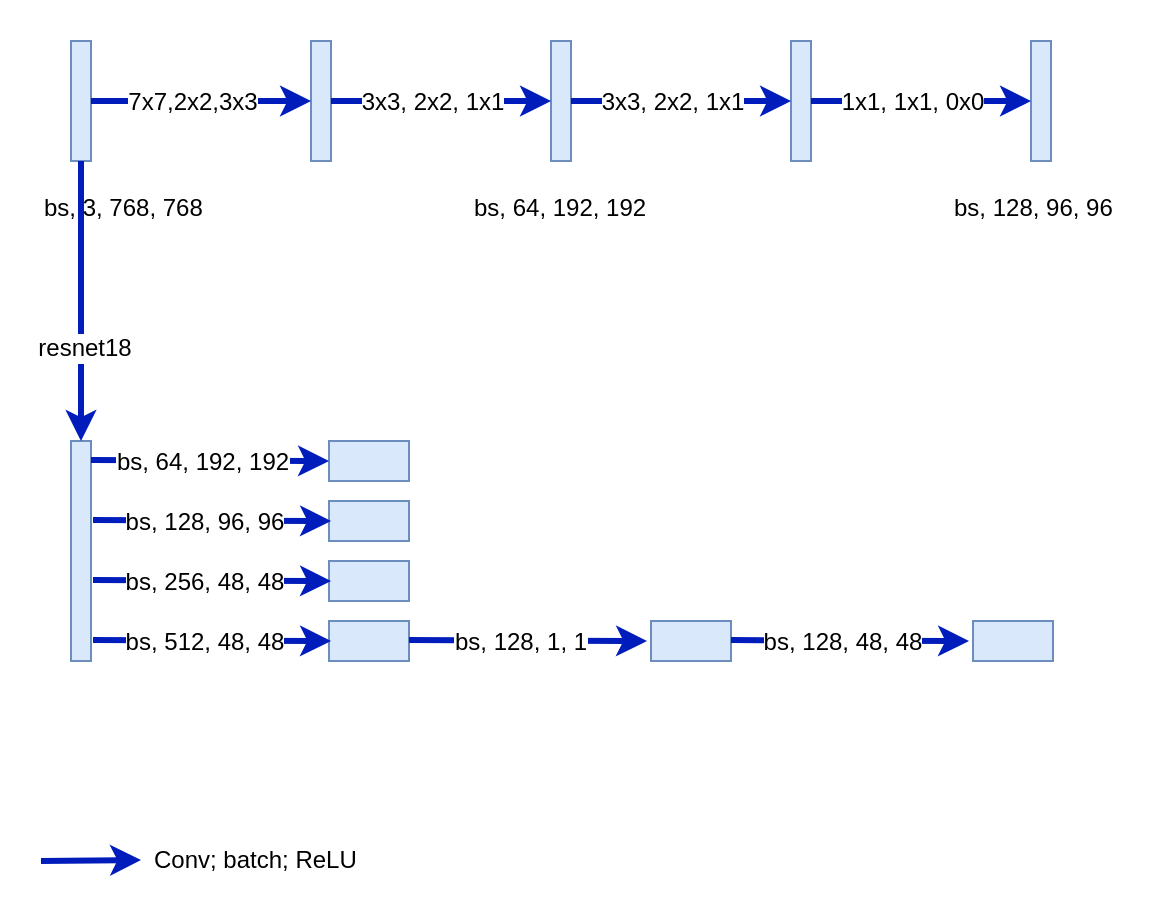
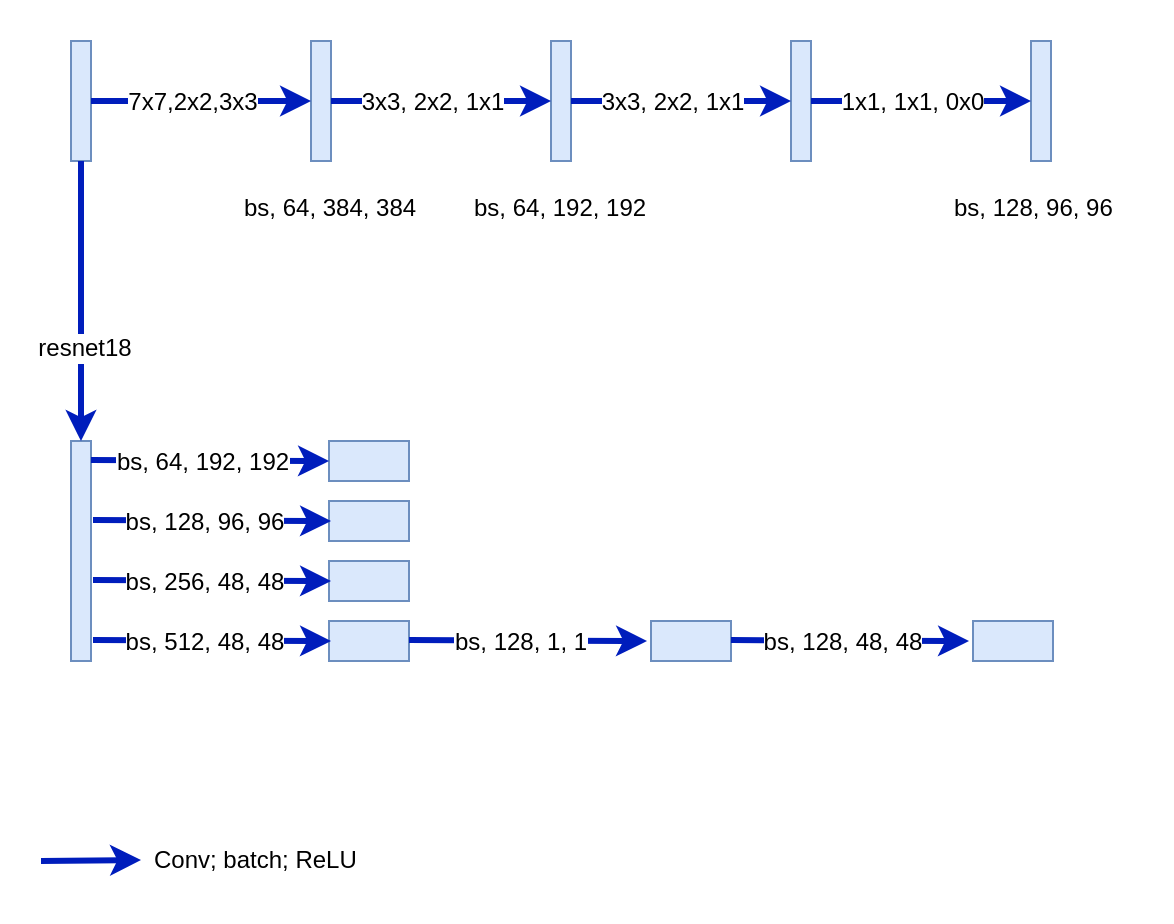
  <mxCell id="0" />
  <mxCell id="1" parent="0" />
  <mxCell id="2" value="" style="rounded=0;whiteSpace=wrap;html=1;fillColor=#dae8fc;strokeColor=#6c8ebf;" parent="1" vertex="1"><mxGeometry x="35" y="20" width="10" height="60" as="geometry" /></mxCell>
- <mxCell id="3" value="bs, 3, 768, 768" style="text;html=1;" parent="1" vertex="1"><mxGeometry x="20" y="90" width="90" height="30" as="geometry" /></mxCell>
  <mxCell id="4" value="&lt;span style=&quot;color: rgba(0 , 0 , 0 , 0) ; font-family: monospace ; font-size: 0px&quot;&gt;%3CmxGraphModel%3E%3Croot%3E%3CmxCell%20id%3D%220%22%2F%3E%3CmxCell%20id%3D%221%22%20parent%3D%220%22%2F%3E%3CmxCell%20id%3D%222%22%20value%3D%22%22%20style%3D%22endArrow%3Dclassic%3Bhtml%3D1%3BfillColor%3D%230050ef%3BstrokeColor%3D%23001DBC%3BjumpSize%3D10%3BstartFill%3D0%3BstartArrow%3Dnone%3BstrokeWidth%3D3%3BexitX%3D1%3BexitY%3D0.5%3BexitDx%3D0%3BexitDy%3D0%3BentryX%3D0%3BentryY%3D0.5%3BentryDx%3D0%3BentryDy%3D0%3B%22%20edge%3D%221%22%20parent%3D%221%22%3E%3CmxGeometry%20width%3D%2250%22%20height%3D%2250%22%20relative%3D%221%22%20as%3D%22geometry%22%3E%3CmxPoint%20x%3D%22101%22%20y%3D%2249.5%22%20as%3D%22sourcePoint%22%2F%3E%3CmxPoint%20x%3D%221270%22%20y%3D%2249%22%20as%3D%22targetPoint%22%2F%3E%3C%2FmxGeometry%3E%3C%2FmxCell%3E%3C%2Froot%3E%3C%2FmxGraphModel%3E&lt;/span&gt;" style="text;html=1;resizable=0;points=[];autosize=1;align=left;verticalAlign=top;spacingTop=-4;" parent="1" vertex="1"><mxGeometry x="276" y="290" width="20" height="20" as="geometry" /></mxCell>
  <mxCell id="5" value="" style="endArrow=classic;html=1;fillColor=#0050ef;strokeColor=#001DBC;jumpSize=10;startFill=0;startArrow=none;strokeWidth=3;exitX=1;exitY=0.5;exitDx=0;exitDy=0;" parent="1" edge="1"><mxGeometry width="50" height="50" relative="1" as="geometry"><mxPoint x="20" y="430" as="sourcePoint" /><mxPoint x="70" y="429.5" as="targetPoint" /></mxGeometry></mxCell>
  <mxCell id="6" value="Conv; batch; ReLU" style="text;html=1;resizable=0;points=[];autosize=1;align=left;verticalAlign=top;spacingTop=-4;" parent="1" vertex="1"><mxGeometry x="75" y="420" width="120" height="20" as="geometry" /></mxCell>
  <mxCell id="7" value="" style="rounded=0;whiteSpace=wrap;html=1;fillColor=#dae8fc;strokeColor=#6c8ebf;" parent="1" vertex="1"><mxGeometry x="155" y="20" width="10" height="60" as="geometry" /></mxCell>
+ <mxCell id="8" value="bs, 64, 384, 384" style="text;html=1;" parent="1" vertex="1"><mxGeometry x="120" y="90" width="90" height="30" as="geometry" /></mxCell>
  <mxCell id="9" value="" style="endArrow=classic;html=1;fillColor=#0050ef;strokeColor=#001DBC;jumpSize=10;startFill=0;startArrow=none;strokeWidth=3;exitX=1;exitY=0.5;exitDx=0;exitDy=0;entryX=0;entryY=0.5;entryDx=0;entryDy=0;" parent="1" source="2" target="7" edge="1"><mxGeometry width="50" height="50" relative="1" as="geometry"><mxPoint x="65" y="49.5" as="sourcePoint" /><mxPoint x="115" y="49" as="targetPoint" /></mxGeometry></mxCell>
  <mxCell id="10" value="7x7,2x2,3x3" style="text;html=1;resizable=0;points=[];align=center;verticalAlign=middle;labelBackgroundColor=#ffffff;" parent="9" vertex="1" connectable="0"><mxGeometry x="-0.333" y="1" relative="1" as="geometry"><mxPoint x="13" y="1" as="offset" /></mxGeometry></mxCell>
  <mxCell id="11" value="" style="rounded=0;whiteSpace=wrap;html=1;fillColor=#dae8fc;strokeColor=#6c8ebf;" parent="1" vertex="1"><mxGeometry x="275" y="20" width="10" height="60" as="geometry" /></mxCell>
  <mxCell id="12" value="" style="endArrow=classic;html=1;fillColor=#0050ef;strokeColor=#001DBC;jumpSize=10;startFill=0;startArrow=none;strokeWidth=3;exitX=1;exitY=0.5;exitDx=0;exitDy=0;entryX=0;entryY=0.5;entryDx=0;entryDy=0;" parent="1" edge="1"><mxGeometry width="50" height="50" relative="1" as="geometry"><mxPoint x="165" y="50" as="sourcePoint" /><mxPoint x="275" y="50" as="targetPoint" /></mxGeometry></mxCell>
  <mxCell id="13" value="3x3, 2x2, 1x1" style="text;html=1;resizable=0;points=[];align=center;verticalAlign=middle;labelBackgroundColor=#ffffff;" parent="12" vertex="1" connectable="0"><mxGeometry x="-0.333" y="1" relative="1" as="geometry"><mxPoint x="13" y="1" as="offset" /></mxGeometry></mxCell>
  <mxCell id="14" value="" style="rounded=0;whiteSpace=wrap;html=1;fillColor=#dae8fc;strokeColor=#6c8ebf;" parent="1" vertex="1"><mxGeometry x="395" y="20" width="10" height="60" as="geometry" /></mxCell>
  <mxCell id="15" value="" style="endArrow=classic;html=1;fillColor=#0050ef;strokeColor=#001DBC;jumpSize=10;startFill=0;startArrow=none;strokeWidth=3;exitX=1;exitY=0.5;exitDx=0;exitDy=0;entryX=0;entryY=0.5;entryDx=0;entryDy=0;" parent="1" edge="1"><mxGeometry width="50" height="50" relative="1" as="geometry"><mxPoint x="285" y="50" as="sourcePoint" /><mxPoint x="395" y="50" as="targetPoint" /></mxGeometry></mxCell>
  <mxCell id="16" value="3x3, 2x2, 1x1" style="text;html=1;resizable=0;points=[];align=center;verticalAlign=middle;labelBackgroundColor=#ffffff;" parent="15" vertex="1" connectable="0"><mxGeometry x="-0.333" y="1" relative="1" as="geometry"><mxPoint x="13" y="1" as="offset" /></mxGeometry></mxCell>
  <mxCell id="17" value="bs, 64, 192, 192" style="text;html=1;" parent="1" vertex="1"><mxGeometry x="235" y="90" width="90" height="30" as="geometry" /></mxCell>
  <mxCell id="18" value="" style="rounded=0;whiteSpace=wrap;html=1;fillColor=#dae8fc;strokeColor=#6c8ebf;" parent="1" vertex="1"><mxGeometry x="515" y="20" width="10" height="60" as="geometry" /></mxCell>
  <mxCell id="19" value="" style="endArrow=classic;html=1;fillColor=#0050ef;strokeColor=#001DBC;jumpSize=10;startFill=0;startArrow=none;strokeWidth=3;exitX=1;exitY=0.5;exitDx=0;exitDy=0;entryX=0;entryY=0.5;entryDx=0;entryDy=0;" parent="1" edge="1"><mxGeometry width="50" height="50" relative="1" as="geometry"><mxPoint x="405" y="50" as="sourcePoint" /><mxPoint x="515" y="50" as="targetPoint" /></mxGeometry></mxCell>
  <mxCell id="20" value="1x1, 1x1, 0x0" style="text;html=1;resizable=0;points=[];align=center;verticalAlign=middle;labelBackgroundColor=#ffffff;" parent="19" vertex="1" connectable="0"><mxGeometry x="-0.333" y="1" relative="1" as="geometry"><mxPoint x="13" y="1" as="offset" /></mxGeometry></mxCell>
  <mxCell id="21" value="bs, 128, 96, 96" style="text;html=1;" parent="1" vertex="1"><mxGeometry x="475" y="90" width="90" height="30" as="geometry" /></mxCell>
  <mxCell id="22" value="" style="rounded=0;whiteSpace=wrap;html=1;fillColor=#dae8fc;strokeColor=#6c8ebf;" parent="1" vertex="1"><mxGeometry x="35" y="220" width="10" height="110" as="geometry" /></mxCell>
  <mxCell id="23" value="" style="endArrow=classic;html=1;fillColor=#0050ef;strokeColor=#001DBC;jumpSize=10;startFill=0;startArrow=none;strokeWidth=3;exitX=0.5;exitY=1;exitDx=0;exitDy=0;entryX=0.5;entryY=0;entryDx=0;entryDy=0;" parent="1" source="2" target="22" edge="1"><mxGeometry width="50" height="50" relative="1" as="geometry"><mxPoint x="65" y="270.5" as="sourcePoint" /><mxPoint x="43" y="170" as="targetPoint" /></mxGeometry></mxCell>
  <mxCell id="24" value="resnet18" style="text;html=1;resizable=0;points=[];align=center;verticalAlign=middle;labelBackgroundColor=#ffffff;" parent="23" vertex="1" connectable="0"><mxGeometry x="0.333" y="1" relative="1" as="geometry"><mxPoint as="offset" /></mxGeometry></mxCell>
  <mxCell id="25" value="" style="rounded=0;whiteSpace=wrap;html=1;fillColor=#dae8fc;strokeColor=#6c8ebf;" parent="1" vertex="1"><mxGeometry x="164" y="220" width="40" height="20" as="geometry" /></mxCell>
  <mxCell id="26" value="" style="rounded=0;whiteSpace=wrap;html=1;fillColor=#dae8fc;strokeColor=#6c8ebf;" parent="1" vertex="1"><mxGeometry x="164" y="250" width="40" height="20" as="geometry" /></mxCell>
  <mxCell id="27" value="" style="rounded=0;whiteSpace=wrap;html=1;fillColor=#dae8fc;strokeColor=#6c8ebf;" parent="1" vertex="1"><mxGeometry x="164" y="280" width="40" height="20" as="geometry" /></mxCell>
  <mxCell id="28" value="" style="rounded=0;whiteSpace=wrap;html=1;fillColor=#dae8fc;strokeColor=#6c8ebf;" parent="1" vertex="1"><mxGeometry x="164" y="310" width="40" height="20" as="geometry" /></mxCell>
  <mxCell id="29" value="" style="endArrow=classic;html=1;fillColor=#0050ef;strokeColor=#001DBC;jumpSize=10;startFill=0;startArrow=none;strokeWidth=3;exitX=1;exitY=0.5;exitDx=0;exitDy=0;entryX=0;entryY=0.5;entryDx=0;entryDy=0;" parent="1" target="25" edge="1"><mxGeometry width="50" height="50" relative="1" as="geometry"><mxPoint x="45" y="229.5" as="sourcePoint" /><mxPoint x="140" y="230" as="targetPoint" /></mxGeometry></mxCell>
  <mxCell id="30" value="bs, 64, 192, 192" style="text;html=1;resizable=0;points=[];align=center;verticalAlign=middle;labelBackgroundColor=#ffffff;" parent="29" vertex="1" connectable="0"><mxGeometry x="-0.333" y="1" relative="1" as="geometry"><mxPoint x="15" y="1.5" as="offset" /></mxGeometry></mxCell>
  <mxCell id="31" value="" style="endArrow=classic;html=1;fillColor=#0050ef;strokeColor=#001DBC;jumpSize=10;startFill=0;startArrow=none;strokeWidth=3;exitX=1;exitY=0.5;exitDx=0;exitDy=0;entryX=0;entryY=0.5;entryDx=0;entryDy=0;" parent="1" edge="1"><mxGeometry width="50" height="50" relative="1" as="geometry"><mxPoint x="46" y="259.5" as="sourcePoint" /><mxPoint x="165" y="260" as="targetPoint" /></mxGeometry></mxCell>
  <mxCell id="32" value="bs, 128, 96, 96" style="text;html=1;resizable=0;points=[];align=center;verticalAlign=middle;labelBackgroundColor=#ffffff;" parent="31" vertex="1" connectable="0"><mxGeometry x="-0.333" y="1" relative="1" as="geometry"><mxPoint x="15" y="1.5" as="offset" /></mxGeometry></mxCell>
  <mxCell id="33" value="" style="endArrow=classic;html=1;fillColor=#0050ef;strokeColor=#001DBC;jumpSize=10;startFill=0;startArrow=none;strokeWidth=3;exitX=1;exitY=0.5;exitDx=0;exitDy=0;entryX=0;entryY=0.5;entryDx=0;entryDy=0;" parent="1" edge="1"><mxGeometry width="50" height="50" relative="1" as="geometry"><mxPoint x="46" y="289.5" as="sourcePoint" /><mxPoint x="165" y="290" as="targetPoint" /></mxGeometry></mxCell>
  <mxCell id="34" value="bs, 256, 48, 48" style="text;html=1;resizable=0;points=[];align=center;verticalAlign=middle;labelBackgroundColor=#ffffff;" parent="33" vertex="1" connectable="0"><mxGeometry x="-0.333" y="1" relative="1" as="geometry"><mxPoint x="15" y="1.5" as="offset" /></mxGeometry></mxCell>
  <mxCell id="35" value="" style="endArrow=classic;html=1;fillColor=#0050ef;strokeColor=#001DBC;jumpSize=10;startFill=0;startArrow=none;strokeWidth=3;exitX=1;exitY=0.5;exitDx=0;exitDy=0;entryX=0;entryY=0.5;entryDx=0;entryDy=0;" parent="1" edge="1"><mxGeometry width="50" height="50" relative="1" as="geometry"><mxPoint x="46" y="319.5" as="sourcePoint" /><mxPoint x="165" y="320" as="targetPoint" /></mxGeometry></mxCell>
  <mxCell id="36" value="bs, 512, 48, 48" style="text;html=1;resizable=0;points=[];align=center;verticalAlign=middle;labelBackgroundColor=#ffffff;" parent="35" vertex="1" connectable="0"><mxGeometry x="-0.333" y="1" relative="1" as="geometry"><mxPoint x="15" y="1.5" as="offset" /></mxGeometry></mxCell>
  <mxCell id="37" value="" style="rounded=0;whiteSpace=wrap;html=1;fillColor=#dae8fc;strokeColor=#6c8ebf;" parent="1" vertex="1"><mxGeometry x="325" y="310" width="40" height="20" as="geometry" /></mxCell>
  <mxCell id="38" value="" style="endArrow=classic;html=1;fillColor=#0050ef;strokeColor=#001DBC;jumpSize=10;startFill=0;startArrow=none;strokeWidth=3;exitX=1;exitY=0.5;exitDx=0;exitDy=0;entryX=0;entryY=0.5;entryDx=0;entryDy=0;" parent="1" edge="1"><mxGeometry width="50" height="50" relative="1" as="geometry"><mxPoint x="204" y="319.5" as="sourcePoint" /><mxPoint x="323" y="320" as="targetPoint" /></mxGeometry></mxCell>
  <mxCell id="39" value="bs, 128, 1, 1" style="text;html=1;resizable=0;points=[];align=center;verticalAlign=middle;labelBackgroundColor=#ffffff;" parent="38" vertex="1" connectable="0"><mxGeometry x="-0.333" y="1" relative="1" as="geometry"><mxPoint x="15" y="1.5" as="offset" /></mxGeometry></mxCell>
  <mxCell id="40" value="" style="rounded=0;whiteSpace=wrap;html=1;fillColor=#dae8fc;strokeColor=#6c8ebf;" vertex="1" parent="1"><mxGeometry x="486" y="310" width="40" height="20" as="geometry" /></mxCell>
  <mxCell id="41" value="" style="endArrow=classic;html=1;fillColor=#0050ef;strokeColor=#001DBC;jumpSize=10;startFill=0;startArrow=none;strokeWidth=3;exitX=1;exitY=0.5;exitDx=0;exitDy=0;entryX=0;entryY=0.5;entryDx=0;entryDy=0;" edge="1" parent="1"><mxGeometry width="50" height="50" relative="1" as="geometry"><mxPoint x="365" y="319.5" as="sourcePoint" /><mxPoint x="484" y="320" as="targetPoint" /></mxGeometry></mxCell>
  <mxCell id="42" value="bs, 128, 48, 48" style="text;html=1;resizable=0;points=[];align=center;verticalAlign=middle;labelBackgroundColor=#ffffff;" vertex="1" connectable="0" parent="41"><mxGeometry x="-0.333" y="1" relative="1" as="geometry"><mxPoint x="15" y="1.5" as="offset" /></mxGeometry></mxCell>
